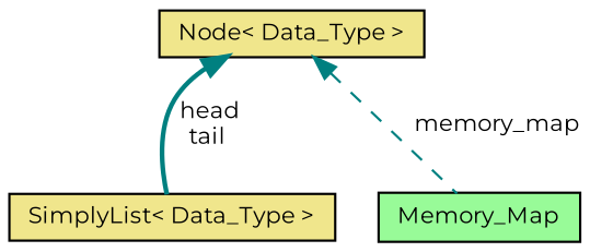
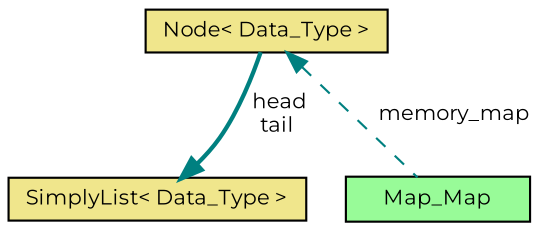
  digraph {
    fontname=Montserrat
    node [color=black fillcolor=khaki fontname=Montserrat fontsize=10 shape=record style=filled]
    edge [color=teal dir=back fontname=Montserrat fontsize=10 labelfontname=Helvetica labelfontsize=10]
-   n1 [fillcolor=palegreen fontcolor=black height=0.2 label=Memory_Map width=0.4]
+   n1 [fillcolor=palegreen fontcolor=black height=0.2 label=Map_Map width=0.4]
    n2 [height=0.2 label="SimplyList\< Data_Type \>" width=0.4]
    n3 [height=0.2 label="Node\< Data_Type \>" width=0.4]
    n3 -> n1 [label=" memory_map" style=dashed]
-   n3 -> n2 [label=" head\ntail" style=bold]
+   n2 -> n3 [label=" head\ntail" style=bold]
  }
